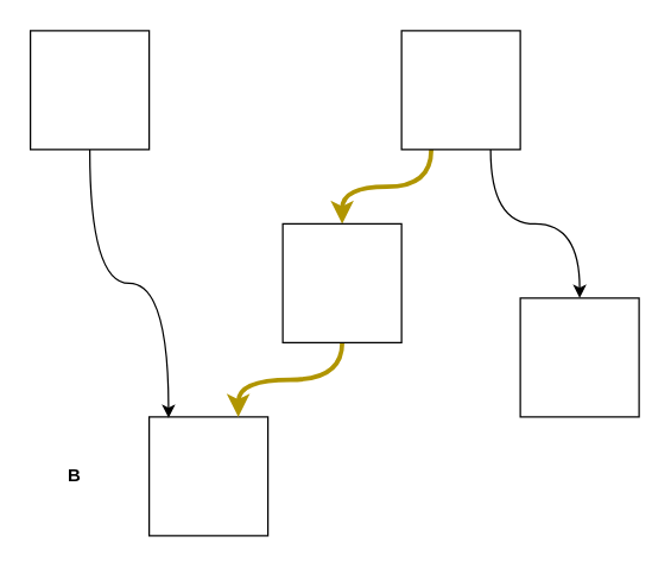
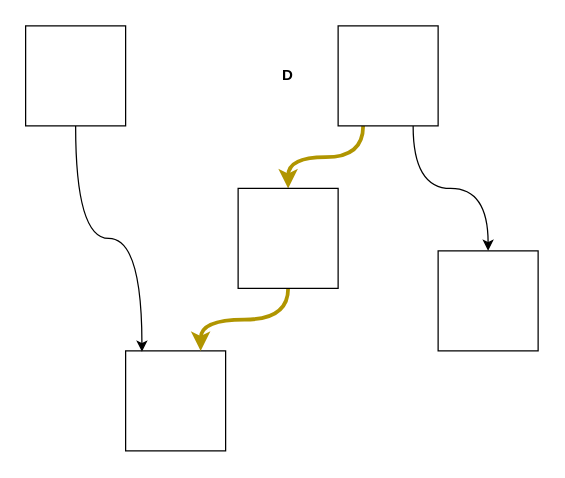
  <mxCell id="0" />
  <mxCell id="1" parent="0" />
  <mxCell id="2" value="" style="rounded=0;whiteSpace=wrap;html=1;" vertex="1" parent="1"><mxGeometry x="350" y="200" width="80" height="80" as="geometry" /></mxCell>
  <mxCell id="3" style="edgeStyle=orthogonalEdgeStyle;curved=1;rounded=0;orthogonalLoop=1;jettySize=auto;html=1;exitX=0.75;exitY=1;exitDx=0;exitDy=0;" edge="1" parent="1" source="5" target="2"><mxGeometry relative="1" as="geometry" /></mxCell>
  <mxCell id="4" style="edgeStyle=orthogonalEdgeStyle;curved=1;rounded=0;orthogonalLoop=1;jettySize=auto;html=1;exitX=0.25;exitY=1;exitDx=0;exitDy=0;entryX=0.5;entryY=0;entryDx=0;entryDy=0;strokeColor=#B09500;strokeWidth=3;fillColor=#e3c800;" edge="1" parent="1" source="5" target="12"><mxGeometry relative="1" as="geometry" /></mxCell>
  <mxCell id="5" value="" style="rounded=0;whiteSpace=wrap;html=1;" vertex="1" parent="1"><mxGeometry x="270" y="20" width="80" height="80" as="geometry" /></mxCell>
  <mxCell id="6" value="" style="rounded=0;whiteSpace=wrap;html=1;" vertex="1" parent="1"><mxGeometry x="100" y="280" width="80" height="80" as="geometry" /></mxCell>
+ <mxCell id="7" value="&lt;b&gt;D&lt;/b&gt;" style="text;html=1;strokeColor=none;fillColor=none;align=center;verticalAlign=middle;whiteSpace=wrap;rounded=0;" vertex="1" parent="1"><mxGeometry x="210" y="50" width="40" height="20" as="geometry" /></mxCell>
  <mxCell id="8" style="edgeStyle=orthogonalEdgeStyle;curved=1;rounded=0;orthogonalLoop=1;jettySize=auto;html=1;exitX=0.5;exitY=1;exitDx=0;exitDy=0;entryX=0.163;entryY=0.008;entryDx=0;entryDy=0;entryPerimeter=0;" edge="1" parent="1" source="9" target="6"><mxGeometry relative="1" as="geometry" /></mxCell>
  <mxCell id="9" value="" style="rounded=0;whiteSpace=wrap;html=1;" vertex="1" parent="1"><mxGeometry x="20" y="20" width="80" height="80" as="geometry" /></mxCell>
- <mxCell id="10" value="&lt;b&gt;B&lt;/b&gt;" style="text;html=1;strokeColor=none;fillColor=none;align=center;verticalAlign=middle;whiteSpace=wrap;rounded=0;" vertex="1" parent="1"><mxGeometry x="30" y="310" width="40" height="20" as="geometry" /></mxCell>
  <mxCell id="11" style="edgeStyle=orthogonalEdgeStyle;curved=1;rounded=0;orthogonalLoop=1;jettySize=auto;html=1;entryX=0.75;entryY=0;entryDx=0;entryDy=0;strokeColor=#B09500;strokeWidth=3;exitX=0.5;exitY=1;exitDx=0;exitDy=0;fillColor=#e3c800;" edge="1" parent="1" source="12" target="6"><mxGeometry relative="1" as="geometry" /></mxCell>
  <mxCell id="12" value="" style="whiteSpace=wrap;html=1;aspect=fixed;" vertex="1" parent="1"><mxGeometry x="190" y="150" width="80" height="80" as="geometry" /></mxCell>
